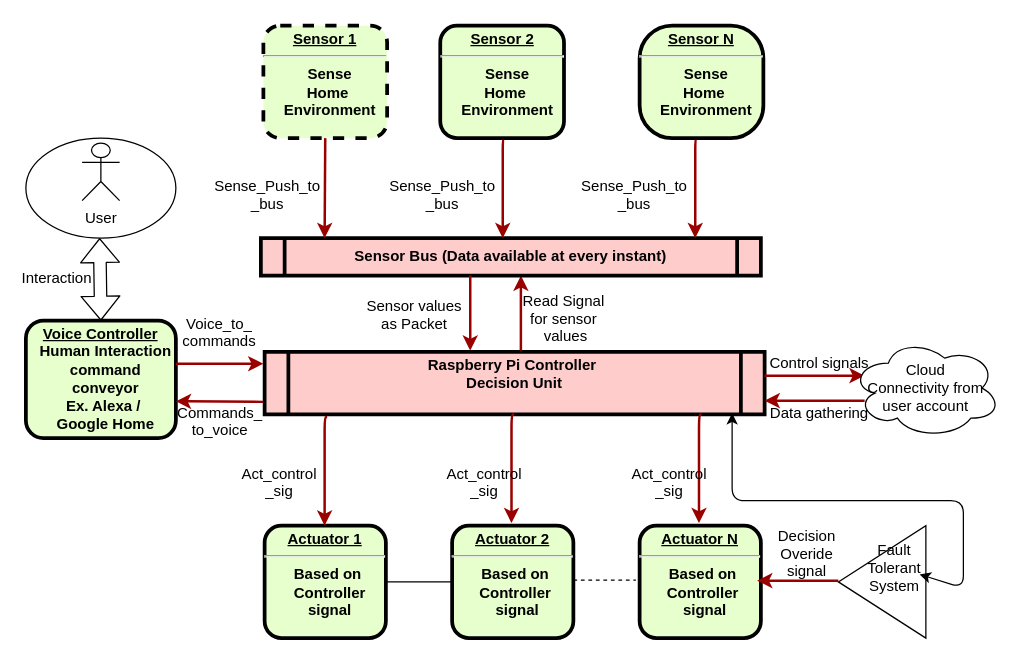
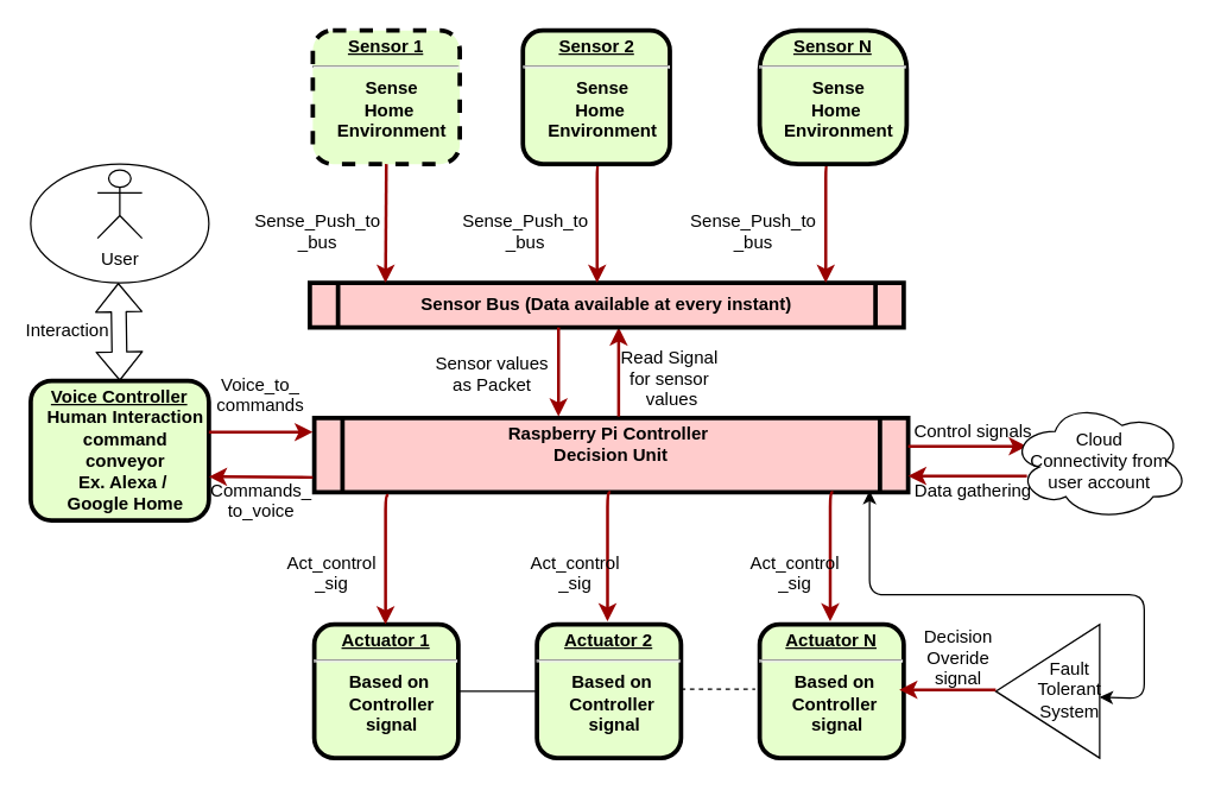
  <mxCell id="0" />
  <mxCell id="1" parent="0" />
  <mxCell id="2" value="&lt;p style=&quot;margin: 0px ; margin-top: 4px ; text-align: center ; text-decoration: underline&quot;&gt;&lt;strong&gt;Sensor 1&lt;/strong&gt;&lt;/p&gt;&lt;hr&gt;&lt;p style=&quot;margin: 0px ; margin-left: 8px&quot;&gt;Sense&lt;/p&gt;&lt;p style=&quot;margin: 0px ; margin-left: 8px&quot;&gt;Home&amp;nbsp;&lt;/p&gt;&lt;p style=&quot;margin: 0px ; margin-left: 8px&quot;&gt;Environment&lt;/p&gt;" style="verticalAlign=middle;align=center;overflow=fill;fontSize=12;fontFamily=Helvetica;html=1;rounded=1;fontStyle=1;strokeWidth=3;fillColor=#E6FFCC;dashed=1;" parent="1" vertex="1"><mxGeometry x="210" y="20" width="99" height="90" as="geometry" /></mxCell>
  <mxCell id="3" value="Raspberry Pi Controller &#10;Decision Unit&#10;" style="shape=process;whiteSpace=wrap;align=center;verticalAlign=middle;size=0.048;fontStyle=1;strokeWidth=3;fillColor=#FFCCCC" parent="1" vertex="1"><mxGeometry x="211" y="281" width="400" height="50" as="geometry" /></mxCell>
  <mxCell id="4" value="" style="edgeStyle=elbowEdgeStyle;elbow=vertical;strokeColor=#990000;strokeWidth=2" parent="1" source="3" edge="1"><mxGeometry width="100" height="100" relative="1" as="geometry"><mxPoint x="510" y="390" as="sourcePoint" /><mxPoint x="691" y="300" as="targetPoint" /><Array as="points"><mxPoint x="660" y="300" /></Array></mxGeometry></mxCell>
  <mxCell id="5" value="" style="edgeStyle=elbowEdgeStyle;elbow=vertical;strokeColor=#990000;strokeWidth=2" parent="1" target="3" edge="1"><mxGeometry width="100" height="100" relative="1" as="geometry"><mxPoint x="691" y="320" as="sourcePoint" /><mxPoint x="570" y="290" as="targetPoint" /><Array as="points"><mxPoint x="660" y="320" /></Array></mxGeometry></mxCell>
  <mxCell id="6" value="Control signals" style="text;spacingTop=-5;align=center" parent="1" vertex="1"><mxGeometry x="640" y="281" width="30" height="20" as="geometry" /></mxCell>
  <mxCell id="7" value="Data gathering" style="text;spacingTop=-5;align=center" parent="1" vertex="1"><mxGeometry x="640" y="321" width="30" height="19" as="geometry" /></mxCell>
  <mxCell id="8" value="" style="edgeStyle=elbowEdgeStyle;elbow=horizontal;strokeColor=#990000;strokeWidth=2" parent="1" edge="1"><mxGeometry width="100" height="100" relative="1" as="geometry"><mxPoint x="416" y="280" as="sourcePoint" /><mxPoint x="416" y="220" as="targetPoint" /><Array as="points"><mxPoint x="416" y="249" /></Array></mxGeometry></mxCell>
  <mxCell id="9" value="Sensor Bus (Data available at every instant)" style="shape=process;whiteSpace=wrap;align=center;verticalAlign=middle;size=0.048;fontStyle=1;strokeWidth=3;fillColor=#FFCCCC" parent="1" vertex="1"><mxGeometry x="208" y="190" width="400" height="30" as="geometry" /></mxCell>
  <mxCell id="10" value="" style="edgeStyle=elbowEdgeStyle;elbow=horizontal;strokeColor=#990000;strokeWidth=2" parent="1" edge="1"><mxGeometry width="100" height="100" relative="1" as="geometry"><mxPoint x="375.5" y="220" as="sourcePoint" /><mxPoint x="376" y="280" as="targetPoint" /><Array as="points"><mxPoint x="375.5" y="249" /></Array></mxGeometry></mxCell>
  <mxCell id="11" value="&lt;p style=&quot;margin: 0px ; margin-top: 4px ; text-align: center ; text-decoration: underline&quot;&gt;&lt;strong&gt;Voice Controller&lt;/strong&gt;&lt;/p&gt;&lt;p style=&quot;margin: 0px ; margin-left: 8px&quot;&gt;&lt;span&gt;Human Interaction&lt;/span&gt;&lt;br&gt;&lt;/p&gt;&lt;p style=&quot;margin: 0px ; margin-left: 8px&quot;&gt;&lt;span&gt;command&lt;/span&gt;&lt;/p&gt;&lt;p style=&quot;margin: 0px ; margin-left: 8px&quot;&gt;conveyor&lt;/p&gt;&lt;p style=&quot;margin: 0px ; margin-left: 8px&quot;&gt;Ex. Alexa /&amp;nbsp;&lt;/p&gt;&lt;p style=&quot;margin: 0px ; margin-left: 8px&quot;&gt;Google Home&lt;/p&gt;" style="verticalAlign=middle;align=center;overflow=fill;fontSize=12;fontFamily=Helvetica;html=1;rounded=1;fontStyle=1;strokeWidth=3;fillColor=#E6FFCC" parent="1" vertex="1"><mxGeometry x="20" y="256" width="120" height="94" as="geometry" /></mxCell>
  <mxCell id="12" value="" style="edgeStyle=elbowEdgeStyle;elbow=vertical;strokeColor=#990000;strokeWidth=2" parent="1" edge="1"><mxGeometry width="100" height="100" relative="1" as="geometry"><mxPoint x="140" y="290.5" as="sourcePoint" /><mxPoint x="210" y="291" as="targetPoint" /><Array as="points"><mxPoint x="189" y="290.5" /></Array></mxGeometry></mxCell>
  <mxCell id="13" value="" style="edgeStyle=elbowEdgeStyle;elbow=vertical;strokeColor=#990000;strokeWidth=2" parent="1" edge="1"><mxGeometry width="100" height="100" relative="1" as="geometry"><mxPoint x="210" y="321" as="sourcePoint" /><mxPoint x="140" y="320.5" as="targetPoint" /><Array as="points"><mxPoint x="189" y="320.5" /></Array></mxGeometry></mxCell>
  <mxCell id="14" value="Cloud&lt;br&gt;Connectivity from user account&lt;br&gt;" style="ellipse;shape=cloud;whiteSpace=wrap;html=1;" parent="1" vertex="1"><mxGeometry x="680" y="270" width="120" height="80" as="geometry" /></mxCell>
  <mxCell id="15" value="Voice_to_&#10;commands&#10;" style="text;spacingTop=-5;align=center" parent="1" vertex="1"><mxGeometry x="160" y="250" width="30" height="20" as="geometry" /></mxCell>
  <mxCell id="16" value="Commands_&#10;to_voice&#10;" style="text;spacingTop=-5;align=center" parent="1" vertex="1"><mxGeometry x="160.5" y="321" width="30" height="20" as="geometry" /></mxCell>
  <mxCell id="17" value="Sensor values&#10;as Packet&#10;" style="text;spacingTop=-5;align=center" parent="1" vertex="1"><mxGeometry x="316" y="236" width="30" height="20" as="geometry" /></mxCell>
  <mxCell id="18" value="Read Signal&#10;for sensor&#10; values&#10;" style="text;spacingTop=-5;align=center;rotation=0;" parent="1" vertex="1"><mxGeometry x="435.5" y="232" width="30" height="24" as="geometry" /></mxCell>
  <mxCell id="19" value="" style="edgeStyle=elbowEdgeStyle;elbow=horizontal;strokeColor=#990000;strokeWidth=2;exitX=0.5;exitY=1;exitDx=0;exitDy=0;" parent="1" source="2" edge="1"><mxGeometry width="100" height="100" relative="1" as="geometry"><mxPoint x="259" y="121" as="sourcePoint" /><mxPoint x="259" y="190" as="targetPoint" /><Array as="points"><mxPoint x="259" y="150" /></Array></mxGeometry></mxCell>
  <mxCell id="20" value="" style="edgeStyle=elbowEdgeStyle;elbow=horizontal;strokeColor=#990000;strokeWidth=2;exitX=0.5;exitY=1;exitDx=0;exitDy=0;" parent="1" edge="1"><mxGeometry width="100" height="100" relative="1" as="geometry"><mxPoint x="402.5" y="110" as="sourcePoint" /><mxPoint x="401.5" y="190" as="targetPoint" /><Array as="points"><mxPoint x="401.5" y="150" /></Array></mxGeometry></mxCell>
  <mxCell id="21" value="" style="edgeStyle=elbowEdgeStyle;elbow=horizontal;strokeColor=#990000;strokeWidth=2;exitX=0.5;exitY=1;exitDx=0;exitDy=0;" parent="1" edge="1"><mxGeometry width="100" height="100" relative="1" as="geometry"><mxPoint x="556.5" y="110" as="sourcePoint" /><mxPoint x="555.5" y="190" as="targetPoint" /><Array as="points"><mxPoint x="555.5" y="150" /></Array></mxGeometry></mxCell>
  <mxCell id="22" value="Sense_Push_to&#10;_bus&#10;" style="text;spacingTop=-5;align=center" parent="1" vertex="1"><mxGeometry x="198.5" y="140" width="30" height="20" as="geometry" /></mxCell>
  <mxCell id="23" value="Sense_Push_to&#10;_bus&#10;" style="text;spacingTop=-5;align=center" parent="1" vertex="1"><mxGeometry x="338.5" y="140" width="30" height="20" as="geometry" /></mxCell>
  <mxCell id="24" value="Sense_Push_to&#10;_bus&#10;" style="text;spacingTop=-5;align=center" parent="1" vertex="1"><mxGeometry x="492" y="140" width="30" height="20" as="geometry" /></mxCell>
  <mxCell id="25" value="" style="ellipse;whiteSpace=wrap;html=1;" parent="1" vertex="1"><mxGeometry x="20" y="110" width="120" height="80" as="geometry" /></mxCell>
  <mxCell id="26" value="User" style="shape=umlActor;verticalLabelPosition=bottom;labelBackgroundColor=#ffffff;verticalAlign=top;html=1;outlineConnect=0;" parent="1" vertex="1"><mxGeometry x="65" y="114" width="30" height="46" as="geometry" /></mxCell>
  <mxCell id="27" value="" style="shape=flexArrow;endArrow=classic;startArrow=classic;html=1;exitX=0.5;exitY=0;exitDx=0;exitDy=0;" parent="1" source="11" edge="1"><mxGeometry width="50" height="50" relative="1" as="geometry"><mxPoint x="79" y="250" as="sourcePoint" /><mxPoint x="79" y="190" as="targetPoint" /></mxGeometry></mxCell>
  <mxCell id="28" value="Interaction&#10;" style="text;spacingTop=-5;align=center" parent="1" vertex="1"><mxGeometry x="30" y="213" width="30" height="20" as="geometry" /></mxCell>
  <mxCell id="29" value="&lt;p style=&quot;margin: 0px ; margin-top: 4px ; text-align: center ; text-decoration: underline&quot;&gt;&lt;strong&gt;Actuator N&lt;/strong&gt;&lt;/p&gt;&lt;hr&gt;&lt;p style=&quot;margin: 0px ; margin-left: 8px&quot;&gt;Based on&amp;nbsp;&lt;/p&gt;&lt;p style=&quot;margin: 0px ; margin-left: 8px&quot;&gt;Controller&amp;nbsp;&lt;/p&gt;&lt;p style=&quot;margin: 0px ; margin-left: 8px&quot;&gt;signal&lt;/p&gt;" style="verticalAlign=middle;align=center;overflow=fill;fontSize=12;fontFamily=Helvetica;html=1;rounded=1;fontStyle=1;strokeWidth=3;fillColor=#E6FFCC" parent="1" vertex="1"><mxGeometry x="511" y="420" width="97" height="90" as="geometry" /></mxCell>
  <mxCell id="30" value="&lt;p style=&quot;margin: 0px ; margin-top: 4px ; text-align: center ; text-decoration: underline&quot;&gt;&lt;strong&gt;Actuator 1&lt;/strong&gt;&lt;/p&gt;&lt;hr&gt;&lt;p style=&quot;margin: 0px ; margin-left: 8px&quot;&gt;Based on&amp;nbsp;&lt;br&gt;Controller&lt;/p&gt;&lt;p style=&quot;margin: 0px ; margin-left: 8px&quot;&gt;signal&lt;/p&gt;" style="verticalAlign=middle;align=center;overflow=fill;fontSize=12;fontFamily=Helvetica;html=1;rounded=1;fontStyle=1;strokeWidth=3;fillColor=#E6FFCC" parent="1" vertex="1"><mxGeometry x="211" y="420" width="97" height="90" as="geometry" /></mxCell>
  <mxCell id="31" value="&lt;p style=&quot;margin: 0px ; margin-top: 4px ; text-align: center ; text-decoration: underline&quot;&gt;&lt;strong&gt;Actuator 2&lt;/strong&gt;&lt;/p&gt;&lt;hr&gt;&lt;p style=&quot;margin: 0px ; margin-left: 8px&quot;&gt;Based on&amp;nbsp;&lt;/p&gt;&lt;p style=&quot;margin: 0px ; margin-left: 8px&quot;&gt;Controller&amp;nbsp;&lt;/p&gt;&lt;p style=&quot;margin: 0px ; margin-left: 8px&quot;&gt;signal&lt;/p&gt;" style="verticalAlign=middle;align=center;overflow=fill;fontSize=12;fontFamily=Helvetica;html=1;rounded=1;fontStyle=1;strokeWidth=3;fillColor=#E6FFCC" parent="1" vertex="1"><mxGeometry x="361" y="420" width="97" height="90" as="geometry" /></mxCell>
  <mxCell id="32" value="" style="edgeStyle=elbowEdgeStyle;elbow=horizontal;strokeColor=#990000;strokeWidth=2;exitX=0.125;exitY=1.04;exitDx=0;exitDy=0;exitPerimeter=0;" parent="1" source="3" edge="1"><mxGeometry width="100" height="100" relative="1" as="geometry"><mxPoint x="260" y="340" as="sourcePoint" /><mxPoint x="259" y="420" as="targetPoint" /><Array as="points"><mxPoint x="259" y="330" /></Array></mxGeometry></mxCell>
  <mxCell id="33" value="" style="edgeStyle=elbowEdgeStyle;elbow=horizontal;strokeColor=#990000;strokeWidth=2;exitX=0.125;exitY=1.04;exitDx=0;exitDy=0;exitPerimeter=0;" parent="1" edge="1"><mxGeometry width="100" height="100" relative="1" as="geometry"><mxPoint x="410.5" y="331" as="sourcePoint" /><mxPoint x="408.5" y="418" as="targetPoint" /><Array as="points"><mxPoint x="408.5" y="328" /></Array></mxGeometry></mxCell>
  <mxCell id="34" value="" style="edgeStyle=elbowEdgeStyle;elbow=horizontal;strokeColor=#990000;strokeWidth=2;exitX=0.125;exitY=1.04;exitDx=0;exitDy=0;exitPerimeter=0;" parent="1" edge="1"><mxGeometry width="100" height="100" relative="1" as="geometry"><mxPoint x="560.5" y="331" as="sourcePoint" /><mxPoint x="558.5" y="418" as="targetPoint" /><Array as="points"><mxPoint x="558.5" y="328" /></Array></mxGeometry></mxCell>
  <mxCell id="35" value="Act_control&#10;_sig" style="text;spacingTop=-5;align=center" parent="1" vertex="1"><mxGeometry x="208" y="370" width="30" height="20" as="geometry" /></mxCell>
  <mxCell id="36" value="Act_control&#10;_sig" style="text;spacingTop=-5;align=center" parent="1" vertex="1"><mxGeometry x="372" y="370" width="30" height="20" as="geometry" /></mxCell>
  <mxCell id="37" value="Act_control&#10;_sig" style="text;spacingTop=-5;align=center" parent="1" vertex="1"><mxGeometry x="520" y="370" width="30" height="20" as="geometry" /></mxCell>
  <mxCell id="38" value="" style="triangle;whiteSpace=wrap;html=1;rotation=180;" parent="1" vertex="1"><mxGeometry x="670" y="420" width="70" height="90" as="geometry" /></mxCell>
  <mxCell id="39" value="" style="endArrow=none;html=1;" parent="1" edge="1"><mxGeometry width="50" height="50" relative="1" as="geometry"><mxPoint x="308" y="465" as="sourcePoint" /><mxPoint x="360" y="465" as="targetPoint" /><Array as="points"><mxPoint x="328" y="465" /><mxPoint x="348" y="465" /></Array></mxGeometry></mxCell>
- <mxCell id="40" value="Fault Tolerant&lt;br&gt;System&lt;br&gt;" style="text;html=1;strokeColor=none;fillColor=none;align=center;verticalAlign=middle;whiteSpace=wrap;rounded=0;" parent="1" vertex="1"><mxGeometry x="695" y="444" width="40" height="20" as="geometry" /></mxCell>
+ <mxCell id="40" value="Fault Tolerant&lt;br&gt;System&lt;br&gt;" style="text;html=1;strokeColor=none;fillColor=none;align=center;verticalAlign=middle;whiteSpace=wrap;rounded=0;" parent="1" vertex="1"><mxGeometry x="700" y="454" width="40" height="20" as="geometry" /></mxCell>
  <mxCell id="41" value="" style="edgeStyle=elbowEdgeStyle;elbow=vertical;strokeColor=#990000;strokeWidth=2" parent="1" edge="1"><mxGeometry width="100" height="100" relative="1" as="geometry"><mxPoint x="670" y="464" as="sourcePoint" /><mxPoint x="605" y="464" as="targetPoint" /><Array as="points"><mxPoint x="654" y="464" /></Array></mxGeometry></mxCell>
  <mxCell id="42" value="Decision &#10;Overide&#10;signal" style="text;spacingTop=-5;align=center" parent="1" vertex="1"><mxGeometry x="630" y="420" width="30" height="20" as="geometry" /></mxCell>
  <mxCell id="43" value="" style="endArrow=classic;startArrow=classic;html=1;entryX=1;entryY=0.75;entryDx=0;entryDy=0;" parent="1" target="40" edge="1"><mxGeometry width="50" height="50" relative="1" as="geometry"><mxPoint x="585" y="330" as="sourcePoint" /><mxPoint x="765" y="440" as="targetPoint" /><Array as="points"><mxPoint x="585" y="400" /><mxPoint x="770" y="400" /><mxPoint x="770" y="470" /></Array></mxGeometry></mxCell>
  <mxCell id="44" value="&lt;p style=&quot;margin: 0px ; margin-top: 4px ; text-align: center ; text-decoration: underline&quot;&gt;&lt;strong&gt;Sensor 2&lt;/strong&gt;&lt;/p&gt;&lt;hr&gt;&lt;p style=&quot;margin: 0px ; margin-left: 8px&quot;&gt;Sense&lt;/p&gt;&lt;p style=&quot;margin: 0px ; margin-left: 8px&quot;&gt;Home&amp;nbsp;&lt;/p&gt;&lt;p style=&quot;margin: 0px ; margin-left: 8px&quot;&gt;Environment&lt;/p&gt;" style="verticalAlign=middle;align=center;overflow=fill;fontSize=12;fontFamily=Helvetica;html=1;rounded=1;fontStyle=1;strokeWidth=3;fillColor=#E6FFCC" parent="1" vertex="1"><mxGeometry x="351.5" y="20" width="99" height="90" as="geometry" /></mxCell>
  <mxCell id="45" value="&lt;p style=&quot;margin: 0px ; margin-top: 4px ; text-align: center ; text-decoration: underline&quot;&gt;&lt;strong&gt;Sensor N&lt;/strong&gt;&lt;/p&gt;&lt;hr&gt;&lt;p style=&quot;margin: 0px ; margin-left: 8px&quot;&gt;Sense&lt;/p&gt;&lt;p style=&quot;margin: 0px ; margin-left: 8px&quot;&gt;Home&amp;nbsp;&lt;/p&gt;&lt;p style=&quot;margin: 0px ; margin-left: 8px&quot;&gt;Environment&lt;/p&gt;" style="verticalAlign=middle;align=center;overflow=fill;fontSize=12;fontFamily=Helvetica;html=1;rounded=1;fontStyle=1;strokeWidth=3;fillColor=#E6FFCC;arcSize=29;" parent="1" vertex="1"><mxGeometry x="511" y="20" width="99" height="90" as="geometry" /></mxCell>
  <mxCell id="46" value="" style="endArrow=none;dashed=1;html=1;" parent="1" edge="1"><mxGeometry width="50" height="50" relative="1" as="geometry"><mxPoint x="458" y="463.5" as="sourcePoint" /><mxPoint x="508" y="463.5" as="targetPoint" /></mxGeometry></mxCell>
